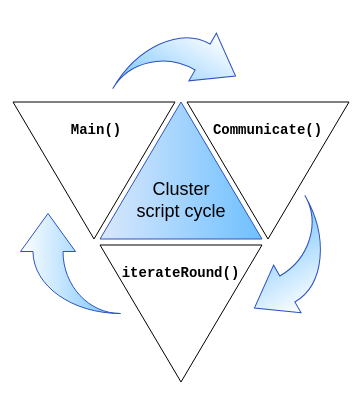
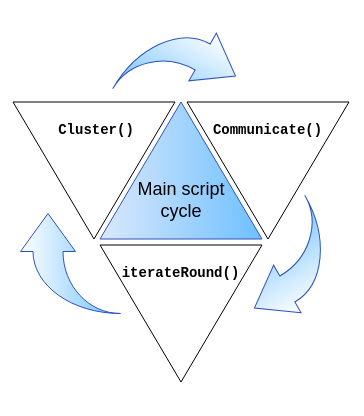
  <mxCell id="0" />
  <mxCell id="1" parent="0" />
  <mxCell id="2" value="" style="triangle;whiteSpace=wrap;html=1;rotation=-90;fillColor=#dae8fc;strokeColor=#2C53BF;gradientColor=#6EC0FF;" vertex="1" parent="1"><mxGeometry x="112" y="89" width="137" height="162" as="geometry" /></mxCell>
  <mxCell id="3" value="" style="triangle;whiteSpace=wrap;html=1;rotation=90;" vertex="1" parent="1"><mxGeometry x="199" y="89" width="137" height="162" as="geometry" /></mxCell>
  <mxCell id="4" value="" style="triangle;whiteSpace=wrap;html=1;rotation=90;" vertex="1" parent="1"><mxGeometry x="112" y="232" width="137" height="162" as="geometry" /></mxCell>
  <mxCell id="5" value="" style="triangle;whiteSpace=wrap;html=1;rotation=90;" vertex="1" parent="1"><mxGeometry x="25" y="89" width="137" height="162" as="geometry" /></mxCell>
- <mxCell id="6" value="&lt;span style=&quot;font-size: 18px&quot;&gt;Cluster script cycle&lt;/span&gt;" style="text;html=1;strokeColor=none;fillColor=none;align=center;verticalAlign=middle;whiteSpace=wrap;rounded=0;" vertex="1" parent="1"><mxGeometry x="130.5" y="160" width="100" height="80" as="geometry" /></mxCell>
+ <mxCell id="6" value="&lt;span style=&quot;font-size: 18px&quot;&gt;Main script cycle&lt;/span&gt;" style="text;html=1;strokeColor=none;fillColor=none;align=center;verticalAlign=middle;whiteSpace=wrap;rounded=0;" vertex="1" parent="1"><mxGeometry x="130.5" y="160" width="100" height="80" as="geometry" /></mxCell>
  <mxCell id="7" value="" style="html=1;shadow=0;dashed=0;align=center;verticalAlign=middle;shape=mxgraph.arrows2.jumpInArrow;dy=15;dx=38;arrowHead=55;strokeColor=#2C53BF;gradientColor=#6EC0FF;rotation=-90;" vertex="1" parent="1"><mxGeometry x="20" y="213" width="100" height="100" as="geometry" /></mxCell>
  <mxCell id="8" value="" style="html=1;shadow=0;dashed=0;align=center;verticalAlign=middle;shape=mxgraph.arrows2.jumpInArrow;dy=15;dx=38;arrowHead=55;strokeColor=#2C53BF;gradientColor=#6EC0FF;rotation=30;" vertex="1" parent="1"><mxGeometry x="130.5" y="20" width="100" height="100" as="geometry" /></mxCell>
  <mxCell id="9" value="" style="html=1;shadow=0;dashed=0;align=center;verticalAlign=middle;shape=mxgraph.arrows2.jumpInArrow;dy=15;dx=38;arrowHead=55;strokeColor=#2C53BF;gradientColor=#6EC0FF;rotation=150;" vertex="1" parent="1"><mxGeometry x="236" y="213" width="100" height="100" as="geometry" /></mxCell>
- <mxCell id="10" value="&lt;font style=&quot;font-size: 14px&quot; face=&quot;Courier New&quot;&gt;&lt;b&gt;Main()&lt;/b&gt;&lt;/font&gt;" style="text;html=1;strokeColor=none;fillColor=none;align=center;verticalAlign=middle;whiteSpace=wrap;rounded=0;" vertex="1" parent="1"><mxGeometry x="60.5" y="110" width="70" height="40" as="geometry" /></mxCell>
+ <mxCell id="10" value="&lt;font style=&quot;font-size: 14px&quot; face=&quot;Courier New&quot;&gt;&lt;b&gt;Cluster()&lt;/b&gt;&lt;/font&gt;" style="text;html=1;strokeColor=none;fillColor=none;align=center;verticalAlign=middle;whiteSpace=wrap;rounded=0;" vertex="1" parent="1"><mxGeometry x="60.5" y="110" width="70" height="40" as="geometry" /></mxCell>
  <mxCell id="11" value="&lt;font style=&quot;font-size: 14px&quot; face=&quot;Courier New&quot;&gt;&lt;b&gt;Communicate()&lt;/b&gt;&lt;/font&gt;" style="text;html=1;strokeColor=none;fillColor=none;align=center;verticalAlign=middle;whiteSpace=wrap;rounded=0;" vertex="1" parent="1"><mxGeometry x="193" y="110" width="149" height="40" as="geometry" /></mxCell>
  <mxCell id="12" value="&lt;font style=&quot;font-size: 14px&quot; face=&quot;Courier New&quot;&gt;&lt;b&gt;iterateRound()&lt;/b&gt;&lt;/font&gt;" style="text;html=1;strokeColor=none;fillColor=none;align=center;verticalAlign=middle;whiteSpace=wrap;rounded=0;fontSize=16;" vertex="1" parent="1"><mxGeometry x="106" y="251" width="149" height="40" as="geometry" /></mxCell>
